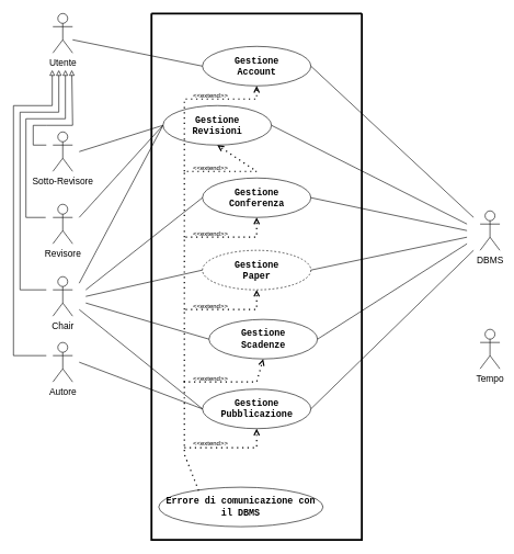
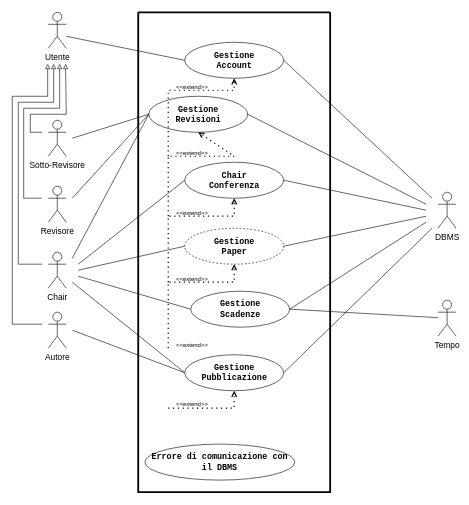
  <mxCell id="0" />
  <mxCell id="1" parent="0" />
  <mxCell id="2" value="" style="swimlane;startSize=0;swimlaneFillColor=none;strokeWidth=3;strokeColor=light-dark(#000000,#000000);labelBackgroundColor=none;fontColor=light-dark(#000000,#000000);" parent="1" vertex="1"><mxGeometry x="230" y="20" width="320" height="800" as="geometry"><mxRectangle x="260" y="90" width="50" height="40" as="alternateBounds" /></mxGeometry></mxCell>
  <mxCell id="3" value="&lt;font style=&quot;color: light-dark(rgb(0, 0, 0), rgb(0, 0, 0)); font-size: 14px;&quot; face=&quot;Courier New&quot;&gt;&lt;b&gt;Gestione&lt;/b&gt;&lt;/font&gt;&lt;div&gt;&lt;font style=&quot;color: light-dark(rgb(0, 0, 0), rgb(0, 0, 0)); font-size: 14px;&quot; face=&quot;Courier New&quot;&gt;&lt;b&gt;Account&lt;/b&gt;&lt;/font&gt;&lt;/div&gt;" style="ellipse;whiteSpace=wrap;html=1;fillColor=light-dark(#FFFFFF,#FFFFFF);strokeColor=light-dark(#000000,#000000);" parent="2" vertex="1"><mxGeometry x="77.5" y="50" width="165" height="60" as="geometry" /></mxCell>
  <mxCell id="4" value="&lt;font face=&quot;Courier New&quot; style=&quot;color: light-dark(rgb(0, 0, 0), rgb(0, 0, 0)); font-size: 14px;&quot;&gt;&lt;b&gt;Gestione&lt;/b&gt;&lt;/font&gt;&lt;div&gt;&lt;span style=&quot;font-family: &amp;quot;Courier New&amp;quot;;&quot;&gt;&lt;font style=&quot;color: light-dark(rgb(0, 0, 0), rgb(0, 0, 0)); font-size: 14px;&quot;&gt;&lt;b&gt;Revisioni&lt;/b&gt;&lt;/font&gt;&lt;/span&gt;&lt;/div&gt;" style="ellipse;whiteSpace=wrap;html=1;fillColor=light-dark(#FFFFFF,#FFFFFF);strokeColor=light-dark(#000000,#000000);" parent="2" vertex="1"><mxGeometry x="17.5" y="140" width="165" height="60" as="geometry" /></mxCell>
- <mxCell id="5" value="&lt;font face=&quot;Courier New&quot; style=&quot;color: light-dark(rgb(0, 0, 0), rgb(0, 0, 0)); font-size: 14px;&quot;&gt;&lt;b&gt;Gestione&lt;/b&gt;&lt;/font&gt;&lt;div&gt;&lt;font style=&quot;color: light-dark(rgb(0, 0, 0), rgb(0, 0, 0)); font-size: 14px;&quot; face=&quot;Courier New&quot;&gt;&lt;b&gt;Conferenza&lt;/b&gt;&lt;/font&gt;&lt;/div&gt;" style="ellipse;whiteSpace=wrap;html=1;fillColor=light-dark(#FFFFFF,#FFFFFF);strokeColor=light-dark(#000000,#000000);" parent="2" vertex="1"><mxGeometry x="77.5" y="250" width="165" height="60" as="geometry" /></mxCell>
+ <mxCell id="5" value="&lt;font face=&quot;Courier New&quot; style=&quot;color: light-dark(rgb(0, 0, 0), rgb(0, 0, 0)); font-size: 14px;&quot;&gt;&lt;b&gt;Chair&lt;/b&gt;&lt;/font&gt;&lt;div&gt;&lt;font style=&quot;color: light-dark(rgb(0, 0, 0), rgb(0, 0, 0)); font-size: 14px;&quot; face=&quot;Courier New&quot;&gt;&lt;b&gt;Conferenza&lt;/b&gt;&lt;/font&gt;&lt;/div&gt;" style="ellipse;whiteSpace=wrap;html=1;fillColor=light-dark(#FFFFFF,#FFFFFF);strokeColor=light-dark(#000000,#000000);" parent="2" vertex="1"><mxGeometry x="77.5" y="250" width="165" height="60" as="geometry" /></mxCell>
  <mxCell id="6" value="&lt;font face=&quot;Courier New&quot; style=&quot;color: light-dark(rgb(0, 0, 0), rgb(0, 0, 0)); font-size: 14px;&quot;&gt;&lt;b&gt;Gestione&lt;/b&gt;&lt;/font&gt;&lt;div&gt;&lt;span style=&quot;font-family: &amp;quot;Courier New&amp;quot;;&quot;&gt;&lt;font style=&quot;color: light-dark(rgb(0, 0, 0), rgb(0, 0, 0)); font-size: 14px;&quot;&gt;&lt;b&gt;Paper&lt;/b&gt;&lt;/font&gt;&lt;/span&gt;&lt;/div&gt;" style="ellipse;whiteSpace=wrap;html=1;fillColor=light-dark(#FFFFFF,#FFFFFF);strokeColor=light-dark(#000000,#000000);dashed=1;" parent="2" vertex="1"><mxGeometry x="77.5" y="360" width="165" height="60" as="geometry" /></mxCell>
  <mxCell id="7" value="&lt;font face=&quot;Courier New&quot; style=&quot;color: light-dark(rgb(0, 0, 0), rgb(0, 0, 0)); font-size: 14px;&quot;&gt;&lt;b&gt;Gestione&lt;/b&gt;&lt;/font&gt;&lt;div&gt;&lt;font face=&quot;Courier New&quot; style=&quot;color: light-dark(rgb(0, 0, 0), rgb(0, 0, 0)); font-size: 14px;&quot;&gt;&lt;b&gt;Pubblicazione&lt;/b&gt;&lt;/font&gt;&lt;/div&gt;" style="ellipse;whiteSpace=wrap;html=1;fillColor=light-dark(#FFFFFF,#FFFFFF);strokeColor=light-dark(#000000,#000000);" parent="2" vertex="1"><mxGeometry x="77.5" y="571" width="165" height="60" as="geometry" /></mxCell>
  <mxCell id="8" value="&lt;font face=&quot;Courier New&quot; style=&quot;color: light-dark(rgb(0, 0, 0), rgb(0, 0, 0)); font-size: 14px;&quot;&gt;&lt;b&gt;Gestione&lt;/b&gt;&lt;/font&gt;&lt;div&gt;&lt;font face=&quot;Courier New&quot; style=&quot;color: light-dark(rgb(0, 0, 0), rgb(0, 0, 0)); font-size: 14px;&quot;&gt;&lt;b&gt;Scadenze&lt;/b&gt;&lt;/font&gt;&lt;/div&gt;" style="ellipse;whiteSpace=wrap;html=1;fillColor=light-dark(#FFFFFF,#FFFFFF);strokeColor=light-dark(#000000,#000000);" parent="2" vertex="1"><mxGeometry x="87.5" y="465" width="165" height="60" as="geometry" /></mxCell>
  <mxCell id="9" value="&lt;font style=&quot;color: light-dark(rgb(0, 0, 0), rgb(0, 0, 0));&quot; face=&quot;Courier New&quot;&gt;&lt;span style=&quot;font-size: 14px;&quot;&gt;&lt;b style=&quot;&quot;&gt;Errore di comunicazione con il DBMS&lt;/b&gt;&lt;/span&gt;&lt;/font&gt;" style="ellipse;whiteSpace=wrap;html=1;fillColor=light-dark(#FFFFFF,#FFFFFF);strokeColor=light-dark(#000000,#000000);" vertex="1" parent="2"><mxGeometry x="11" y="720" width="250" height="60" as="geometry" /></mxCell>
  <mxCell id="10" value="" style="endArrow=open;dashed=1;html=1;dashPattern=1 3;strokeWidth=2;rounded=0;strokeColor=light-dark(#000000,#000000);endFill=0;entryX=0.5;entryY=1;entryDx=0;entryDy=0;" edge="1" parent="2" target="5"><mxGeometry width="50" height="50" relative="1" as="geometry"><mxPoint x="50" y="450" as="sourcePoint" /><mxPoint x="170" y="330" as="targetPoint" /><Array as="points"><mxPoint x="50" y="340" /><mxPoint x="160" y="340" /></Array></mxGeometry></mxCell>
  <mxCell id="11" value="" style="endArrow=open;dashed=1;html=1;dashPattern=1 3;strokeWidth=2;rounded=0;strokeColor=light-dark(#000000,#000000);endFill=0;entryX=0.5;entryY=1;entryDx=0;entryDy=0;" edge="1" parent="2" target="4"><mxGeometry width="50" height="50" relative="1" as="geometry"><mxPoint x="50" y="340" as="sourcePoint" /><mxPoint x="160" y="190" as="targetPoint" /><Array as="points"><mxPoint x="50" y="240" /><mxPoint x="160" y="240" /></Array></mxGeometry></mxCell>
  <mxCell id="12" value="" style="endArrow=open;dashed=1;html=1;dashPattern=1 3;strokeWidth=2;rounded=0;strokeColor=light-dark(#000000,#000000);endFill=0;entryX=0.5;entryY=1;entryDx=0;entryDy=0;" edge="1" parent="2" target="3"><mxGeometry width="50" height="50" relative="1" as="geometry"><mxPoint x="50" y="240" as="sourcePoint" /><mxPoint x="110" y="150" as="targetPoint" /><Array as="points"><mxPoint x="50" y="130" /><mxPoint x="160" y="130" /></Array></mxGeometry></mxCell>
  <mxCell id="13" value="&lt;font style=&quot;color: light-dark(rgb(0, 0, 0), rgb(0, 0, 0)); font-size: 10px;&quot;&gt;&amp;lt;&amp;lt;extend&amp;gt;&amp;gt;&lt;/font&gt;" style="text;html=1;align=center;verticalAlign=middle;whiteSpace=wrap;rounded=0;" vertex="1" parent="2"><mxGeometry x="59.5" y="648" width="60" height="10" as="geometry" /></mxCell>
- <mxCell id="14" value="" style="endArrow=open;dashed=1;html=1;dashPattern=1 3;strokeWidth=2;rounded=0;strokeColor=light-dark(#000000,#000000);endFill=0;entryX=0.5;entryY=1;entryDx=0;entryDy=0;exitX=0.243;exitY=0.086;exitDx=0;exitDy=0;exitPerimeter=0;" edge="1" parent="2" source="9" target="8"><mxGeometry width="50" height="50" relative="1" as="geometry"><mxPoint x="90" y="670" as="sourcePoint" /><mxPoint x="170" y="641" as="targetPoint" /><Array as="points"><mxPoint x="50" y="670" /><mxPoint x="50" y="560" /><mxPoint x="160" y="560" /></Array></mxGeometry></mxCell>
  <mxCell id="15" value="&lt;font style=&quot;color: light-dark(rgb(0, 0, 0), rgb(0, 0, 0)); font-size: 10px;&quot;&gt;&amp;lt;&amp;lt;extend&amp;gt;&amp;gt;&lt;/font&gt;" style="text;html=1;align=center;verticalAlign=middle;whiteSpace=wrap;rounded=0;" vertex="1" parent="2"><mxGeometry x="59.5" y="549" width="60" height="10" as="geometry" /></mxCell>
  <mxCell id="16" style="edgeStyle=orthogonalEdgeStyle;rounded=0;orthogonalLoop=1;jettySize=auto;html=1;endArrow=block;endFill=0;strokeColor=light-dark(#000000,#000000);strokeWidth=1;" parent="1" edge="1"><mxGeometry relative="1" as="geometry"><mxPoint x="99" y="106" as="targetPoint" /><mxPoint x="69" y="330" as="sourcePoint" /><Array as="points"><mxPoint x="39" y="330" /><mxPoint x="39" y="180" /><mxPoint x="99" y="180" /></Array></mxGeometry></mxCell>
  <mxCell id="17" value="&lt;font face=&quot;Helvetica&quot; style=&quot;color: light-dark(rgb(0, 0, 0), rgb(0, 0, 0)); font-size: 14px;&quot;&gt;Autore&lt;/font&gt;" style="shape=umlActor;verticalLabelPosition=bottom;verticalAlign=top;html=1;outlineConnect=0;strokeColor=light-dark(#000000,#000000);fillColor=none;" parent="1" vertex="1"><mxGeometry x="80" y="520" width="30" height="60" as="geometry" /></mxCell>
  <mxCell id="18" value="&lt;font face=&quot;Helvetica&quot; style=&quot;color: light-dark(rgb(0, 0, 0), rgb(0, 0, 0)); font-size: 14px;&quot;&gt;Chair&lt;/font&gt;" style="shape=umlActor;verticalLabelPosition=bottom;verticalAlign=top;html=1;outlineConnect=0;strokeColor=light-dark(#000000,#000000);fillColor=none;" parent="1" vertex="1"><mxGeometry x="80" y="420" width="30" height="60" as="geometry" /></mxCell>
  <mxCell id="19" value="&lt;font face=&quot;Helvetica&quot; style=&quot;color: light-dark(rgb(0, 0, 0), rgb(0, 0, 0)); font-size: 14px;&quot;&gt;Revisore&lt;/font&gt;" style="shape=umlActor;verticalLabelPosition=bottom;verticalAlign=top;html=1;outlineConnect=0;strokeColor=light-dark(#000000,#000000);fillColor=none;" parent="1" vertex="1"><mxGeometry x="80" y="310" width="30" height="60" as="geometry" /></mxCell>
  <mxCell id="20" value="&lt;font face=&quot;Helvetica&quot; style=&quot;color: light-dark(rgb(0, 0, 0), rgb(0, 0, 0)); font-size: 14px;&quot;&gt;Sotto-Revisore&lt;/font&gt;" style="shape=umlActor;verticalLabelPosition=bottom;verticalAlign=top;html=1;outlineConnect=0;strokeColor=light-dark(#000000,#000000);fillColor=none;" parent="1" vertex="1"><mxGeometry x="80" y="200" width="30" height="60" as="geometry" /></mxCell>
  <mxCell id="21" style="rounded=0;orthogonalLoop=1;jettySize=auto;html=1;entryX=0;entryY=0.5;entryDx=0;entryDy=0;strokeColor=light-dark(#000000,#000000);endArrow=none;startFill=0;" parent="1" target="3" edge="1"><mxGeometry relative="1" as="geometry"><mxPoint x="110" y="60" as="sourcePoint" /></mxGeometry></mxCell>
  <mxCell id="22" value="&lt;font style=&quot;color: light-dark(rgb(0, 0, 0), rgb(0, 0, 0)); font-size: 14px;&quot;&gt;Utente&lt;/font&gt;" style="shape=umlActor;verticalLabelPosition=bottom;verticalAlign=top;html=1;outlineConnect=0;strokeColor=light-dark(#000000,#000000);fillColor=none;" parent="1" vertex="1"><mxGeometry x="80" y="20" width="30" height="60" as="geometry" /></mxCell>
  <mxCell id="23" style="rounded=0;orthogonalLoop=1;jettySize=auto;html=1;strokeColor=light-dark(#000000,#000000);endArrow=none;startFill=0;entryX=0;entryY=0.5;entryDx=0;entryDy=0;" parent="1" target="4" edge="1"><mxGeometry relative="1" as="geometry"><mxPoint x="120" y="230" as="sourcePoint" /><mxPoint x="313" y="80" as="targetPoint" /></mxGeometry></mxCell>
  <mxCell id="24" style="rounded=0;orthogonalLoop=1;jettySize=auto;html=1;strokeColor=light-dark(#000000,#000000);endArrow=none;startFill=0;entryX=0;entryY=0.5;entryDx=0;entryDy=0;" parent="1" target="4" edge="1"><mxGeometry relative="1" as="geometry"><mxPoint x="120" y="330" as="sourcePoint" /><mxPoint x="313" y="260" as="targetPoint" /></mxGeometry></mxCell>
  <mxCell id="25" style="rounded=0;orthogonalLoop=1;jettySize=auto;html=1;strokeColor=light-dark(#000000,#000000);endArrow=none;startFill=0;entryX=0;entryY=0.5;entryDx=0;entryDy=0;" parent="1" target="5" edge="1"><mxGeometry relative="1" as="geometry"><mxPoint x="130" y="440" as="sourcePoint" /><mxPoint x="313" y="260" as="targetPoint" /></mxGeometry></mxCell>
  <mxCell id="26" style="rounded=0;orthogonalLoop=1;jettySize=auto;html=1;strokeColor=light-dark(#000000,#000000);endArrow=none;startFill=0;entryX=0;entryY=0.5;entryDx=0;entryDy=0;" parent="1" target="6" edge="1"><mxGeometry relative="1" as="geometry"><mxPoint x="130" y="450" as="sourcePoint" /><mxPoint x="313" y="350" as="targetPoint" /></mxGeometry></mxCell>
  <mxCell id="27" style="rounded=0;orthogonalLoop=1;jettySize=auto;html=1;strokeColor=light-dark(#000000,#000000);endArrow=none;startFill=0;entryX=0;entryY=0.5;entryDx=0;entryDy=0;" parent="1" target="7" edge="1"><mxGeometry relative="1" as="geometry"><mxPoint x="120" y="470" as="sourcePoint" /><mxPoint x="313" y="440" as="targetPoint" /></mxGeometry></mxCell>
  <mxCell id="28" style="rounded=0;orthogonalLoop=1;jettySize=auto;html=1;strokeColor=light-dark(#000000,#000000);endArrow=none;startFill=0;entryX=0;entryY=0.5;entryDx=0;entryDy=0;" parent="1" target="4" edge="1"><mxGeometry relative="1" as="geometry"><mxPoint x="120" y="430" as="sourcePoint" /><mxPoint x="313" y="350" as="targetPoint" /></mxGeometry></mxCell>
  <mxCell id="29" style="rounded=0;orthogonalLoop=1;jettySize=auto;html=1;strokeColor=light-dark(#000000,#000000);endArrow=none;startFill=0;entryX=0;entryY=0.5;entryDx=0;entryDy=0;" parent="1" target="7" edge="1"><mxGeometry relative="1" as="geometry"><mxPoint x="120" y="550" as="sourcePoint" /><mxPoint x="313" y="530" as="targetPoint" /></mxGeometry></mxCell>
  <mxCell id="30" style="rounded=0;orthogonalLoop=1;jettySize=auto;html=1;strokeColor=light-dark(#000000,#000000);endArrow=none;startFill=0;entryX=0;entryY=0.5;entryDx=0;entryDy=0;" parent="1" target="8" edge="1"><mxGeometry relative="1" as="geometry"><mxPoint x="130" y="460" as="sourcePoint" /><mxPoint x="308" y="620" as="targetPoint" /></mxGeometry></mxCell>
  <mxCell id="31" value="&lt;font face=&quot;Helvetica&quot; style=&quot;color: light-dark(rgb(0, 0, 0), rgb(0, 0, 0)); font-size: 14px;&quot;&gt;DBMS&lt;/font&gt;" style="shape=umlActor;verticalLabelPosition=bottom;verticalAlign=top;html=1;outlineConnect=0;strokeColor=light-dark(#000000,#000000);fillColor=none;" parent="1" vertex="1"><mxGeometry x="730" y="320" width="30" height="60" as="geometry" /></mxCell>
  <mxCell id="32" value="&lt;font style=&quot;color: light-dark(rgb(0, 0, 0), rgb(0, 0, 0)); font-size: 14px;&quot;&gt;Tempo&lt;/font&gt;" style="shape=umlActor;verticalLabelPosition=bottom;verticalAlign=top;html=1;outlineConnect=0;strokeColor=light-dark(#000000,#000000);fillColor=none;" parent="1" vertex="1"><mxGeometry x="730" y="500" width="30" height="60" as="geometry" /></mxCell>
  <mxCell id="33" style="rounded=0;orthogonalLoop=1;jettySize=auto;html=1;strokeColor=light-dark(#000000,#000000);endArrow=none;startFill=0;exitX=1;exitY=0.5;exitDx=0;exitDy=0;" parent="1" source="3" edge="1"><mxGeometry relative="1" as="geometry"><mxPoint x="520" y="250" as="sourcePoint" /><mxPoint x="720" y="330" as="targetPoint" /></mxGeometry></mxCell>
  <mxCell id="34" style="rounded=0;orthogonalLoop=1;jettySize=auto;html=1;strokeColor=light-dark(#000000,#000000);endArrow=none;startFill=0;exitX=1;exitY=0.5;exitDx=0;exitDy=0;" parent="1" source="4" edge="1"><mxGeometry relative="1" as="geometry"><mxPoint x="478" y="170" as="sourcePoint" /><mxPoint x="710" y="340" as="targetPoint" /></mxGeometry></mxCell>
  <mxCell id="35" style="rounded=0;orthogonalLoop=1;jettySize=auto;html=1;strokeColor=light-dark(#000000,#000000);endArrow=none;startFill=0;exitX=1;exitY=0.5;exitDx=0;exitDy=0;" parent="1" source="5" edge="1"><mxGeometry relative="1" as="geometry"><mxPoint x="478" y="260" as="sourcePoint" /><mxPoint x="710" y="350" as="targetPoint" /></mxGeometry></mxCell>
  <mxCell id="36" style="rounded=0;orthogonalLoop=1;jettySize=auto;html=1;strokeColor=light-dark(#000000,#000000);endArrow=none;startFill=0;exitX=1;exitY=0.5;exitDx=0;exitDy=0;" parent="1" source="6" edge="1"><mxGeometry relative="1" as="geometry"><mxPoint x="470" y="430" as="sourcePoint" /><mxPoint x="710" y="360" as="targetPoint" /></mxGeometry></mxCell>
  <mxCell id="37" style="rounded=0;orthogonalLoop=1;jettySize=auto;html=1;strokeColor=light-dark(#000000,#000000);endArrow=none;startFill=0;exitX=1;exitY=0.5;exitDx=0;exitDy=0;" parent="1" source="8" edge="1"><mxGeometry relative="1" as="geometry"><mxPoint x="480" y="440" as="sourcePoint" /><mxPoint x="710" y="370" as="targetPoint" /></mxGeometry></mxCell>
  <mxCell id="38" style="rounded=0;orthogonalLoop=1;jettySize=auto;html=1;strokeColor=light-dark(#000000,#000000);endArrow=none;startFill=0;exitX=1;exitY=0.5;exitDx=0;exitDy=0;" parent="1" source="7" edge="1"><mxGeometry relative="1" as="geometry"><mxPoint x="478" y="530" as="sourcePoint" /><mxPoint x="720" y="380" as="targetPoint" /></mxGeometry></mxCell>
+ <mxCell id="39" style="rounded=0;orthogonalLoop=1;jettySize=auto;html=1;strokeColor=light-dark(#000000,#000000);endArrow=none;startFill=0;exitX=1;exitY=0.5;exitDx=0;exitDy=0;" parent="1" source="8" target="32" edge="1"><mxGeometry relative="1" as="geometry"><mxPoint x="480" y="440" as="sourcePoint" /><mxPoint x="710" y="540" as="targetPoint" /></mxGeometry></mxCell>
  <mxCell id="40" style="edgeStyle=orthogonalEdgeStyle;rounded=0;orthogonalLoop=1;jettySize=auto;html=1;endArrow=block;endFill=0;strokeColor=light-dark(#000000,#000000);" parent="1" edge="1"><mxGeometry relative="1" as="geometry"><mxPoint x="89" y="106" as="targetPoint" /><mxPoint x="70" y="440" as="sourcePoint" /><Array as="points"><mxPoint x="30" y="440" /><mxPoint x="30" y="170" /><mxPoint x="89" y="170" /></Array></mxGeometry></mxCell>
  <mxCell id="41" style="edgeStyle=orthogonalEdgeStyle;rounded=0;orthogonalLoop=1;jettySize=auto;html=1;endArrow=block;endFill=0;strokeColor=light-dark(#000000,#000000);" parent="1" edge="1"><mxGeometry relative="1" as="geometry"><mxPoint x="79" y="106" as="targetPoint" /><mxPoint x="70" y="540" as="sourcePoint" /><Array as="points"><mxPoint x="20" y="540" /><mxPoint x="20" y="160" /><mxPoint x="79" y="160" /></Array></mxGeometry></mxCell>
  <mxCell id="42" value="" style="endArrow=block;html=1;rounded=0;strokeColor=light-dark(#000000,#000000);endFill=0;strokeWidth=1;startSize=6;jumpSize=6;targetPerimeterSpacing=0;endSize=6;" parent="1" edge="1"><mxGeometry width="50" height="50" relative="1" as="geometry"><mxPoint x="70" y="220" as="sourcePoint" /><mxPoint x="108.75" y="106" as="targetPoint" /><Array as="points"><mxPoint x="70" y="220" /><mxPoint x="50" y="220" /><mxPoint x="50" y="190" /><mxPoint x="70" y="190" /><mxPoint x="110" y="190" /></Array></mxGeometry></mxCell>
  <mxCell id="43" value="" style="endArrow=open;dashed=1;html=1;dashPattern=1 3;strokeWidth=2;rounded=0;strokeColor=light-dark(#000000,#000000);endFill=0;entryX=0.5;entryY=1;entryDx=0;entryDy=0;" edge="1" parent="1" target="6"><mxGeometry width="50" height="50" relative="1" as="geometry"><mxPoint x="280" y="580" as="sourcePoint" /><mxPoint x="400" y="560" as="targetPoint" /><Array as="points"><mxPoint x="280" y="470" /><mxPoint x="390" y="470" /></Array></mxGeometry></mxCell>
  <mxCell id="44" value="" style="endArrow=open;dashed=1;html=1;dashPattern=1 3;strokeWidth=2;rounded=0;strokeColor=light-dark(#000000,#000000);endFill=0;entryX=0.5;entryY=1;entryDx=0;entryDy=0;" edge="1" parent="1" target="7"><mxGeometry width="50" height="50" relative="1" as="geometry"><mxPoint x="280" y="680" as="sourcePoint" /><mxPoint x="440" y="600" as="targetPoint" /><Array as="points"><mxPoint x="390" y="680" /></Array></mxGeometry></mxCell>
  <mxCell id="45" value="&lt;font style=&quot;color: light-dark(rgb(0, 0, 0), rgb(0, 0, 0)); font-size: 10px;&quot;&gt;&amp;lt;&amp;lt;extend&amp;gt;&amp;gt;&lt;/font&gt;" style="text;html=1;align=center;verticalAlign=middle;whiteSpace=wrap;rounded=0;" vertex="1" parent="1"><mxGeometry x="289.5" y="459" width="60" height="10" as="geometry" /></mxCell>
  <mxCell id="46" value="&lt;font style=&quot;color: light-dark(rgb(0, 0, 0), rgb(0, 0, 0)); font-size: 10px;&quot;&gt;&amp;lt;&amp;lt;extend&amp;gt;&amp;gt;&lt;/font&gt;" style="text;html=1;align=center;verticalAlign=middle;whiteSpace=wrap;rounded=0;" vertex="1" parent="1"><mxGeometry x="289.5" y="349" width="60" height="10" as="geometry" /></mxCell>
  <mxCell id="47" value="&lt;font style=&quot;color: light-dark(rgb(0, 0, 0), rgb(0, 0, 0)); font-size: 10px;&quot;&gt;&amp;lt;&amp;lt;extend&amp;gt;&amp;gt;&lt;/font&gt;" style="text;html=1;align=center;verticalAlign=middle;whiteSpace=wrap;rounded=0;" vertex="1" parent="1"><mxGeometry x="289.5" y="249" width="60" height="10" as="geometry" /></mxCell>
  <mxCell id="48" value="&lt;font style=&quot;color: light-dark(rgb(0, 0, 0), rgb(0, 0, 0)); font-size: 10px;&quot;&gt;&amp;lt;&amp;lt;extend&amp;gt;&amp;gt;&lt;/font&gt;" style="text;html=1;align=center;verticalAlign=middle;whiteSpace=wrap;rounded=0;" vertex="1" parent="1"><mxGeometry x="289.5" y="139" width="60" height="10" as="geometry" /></mxCell>
